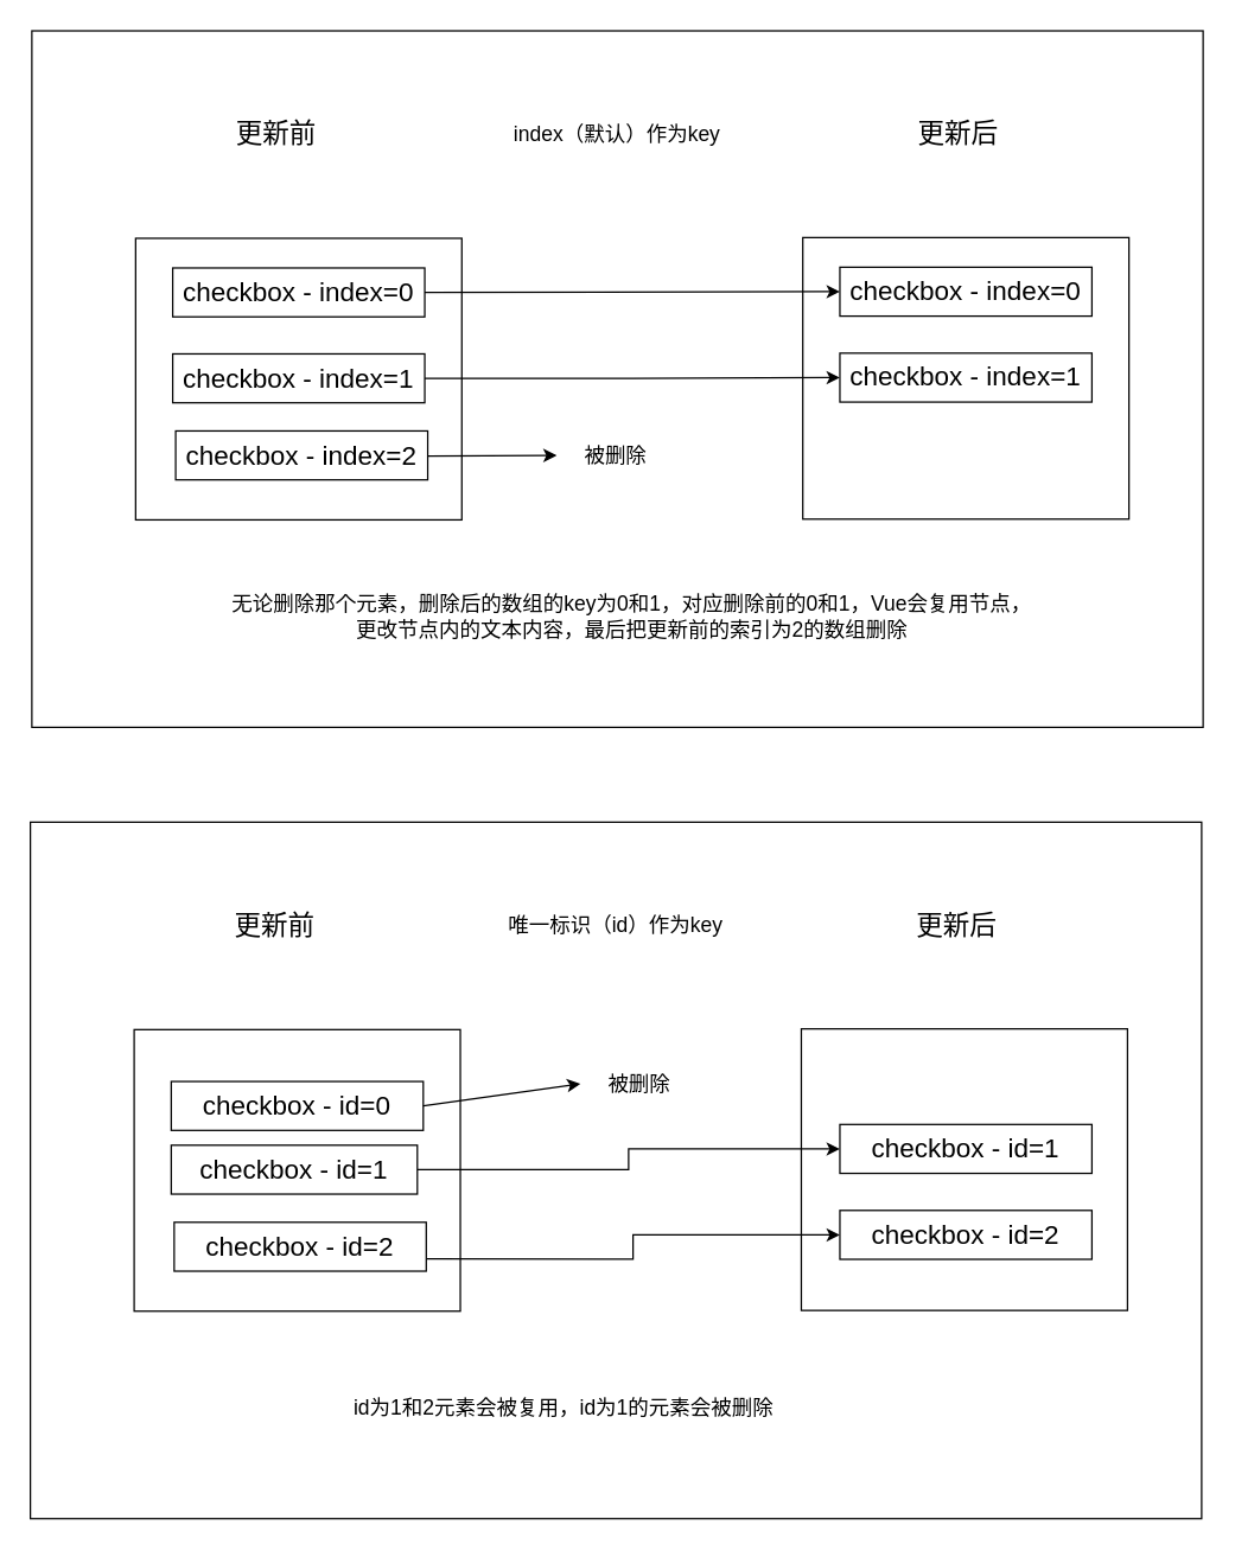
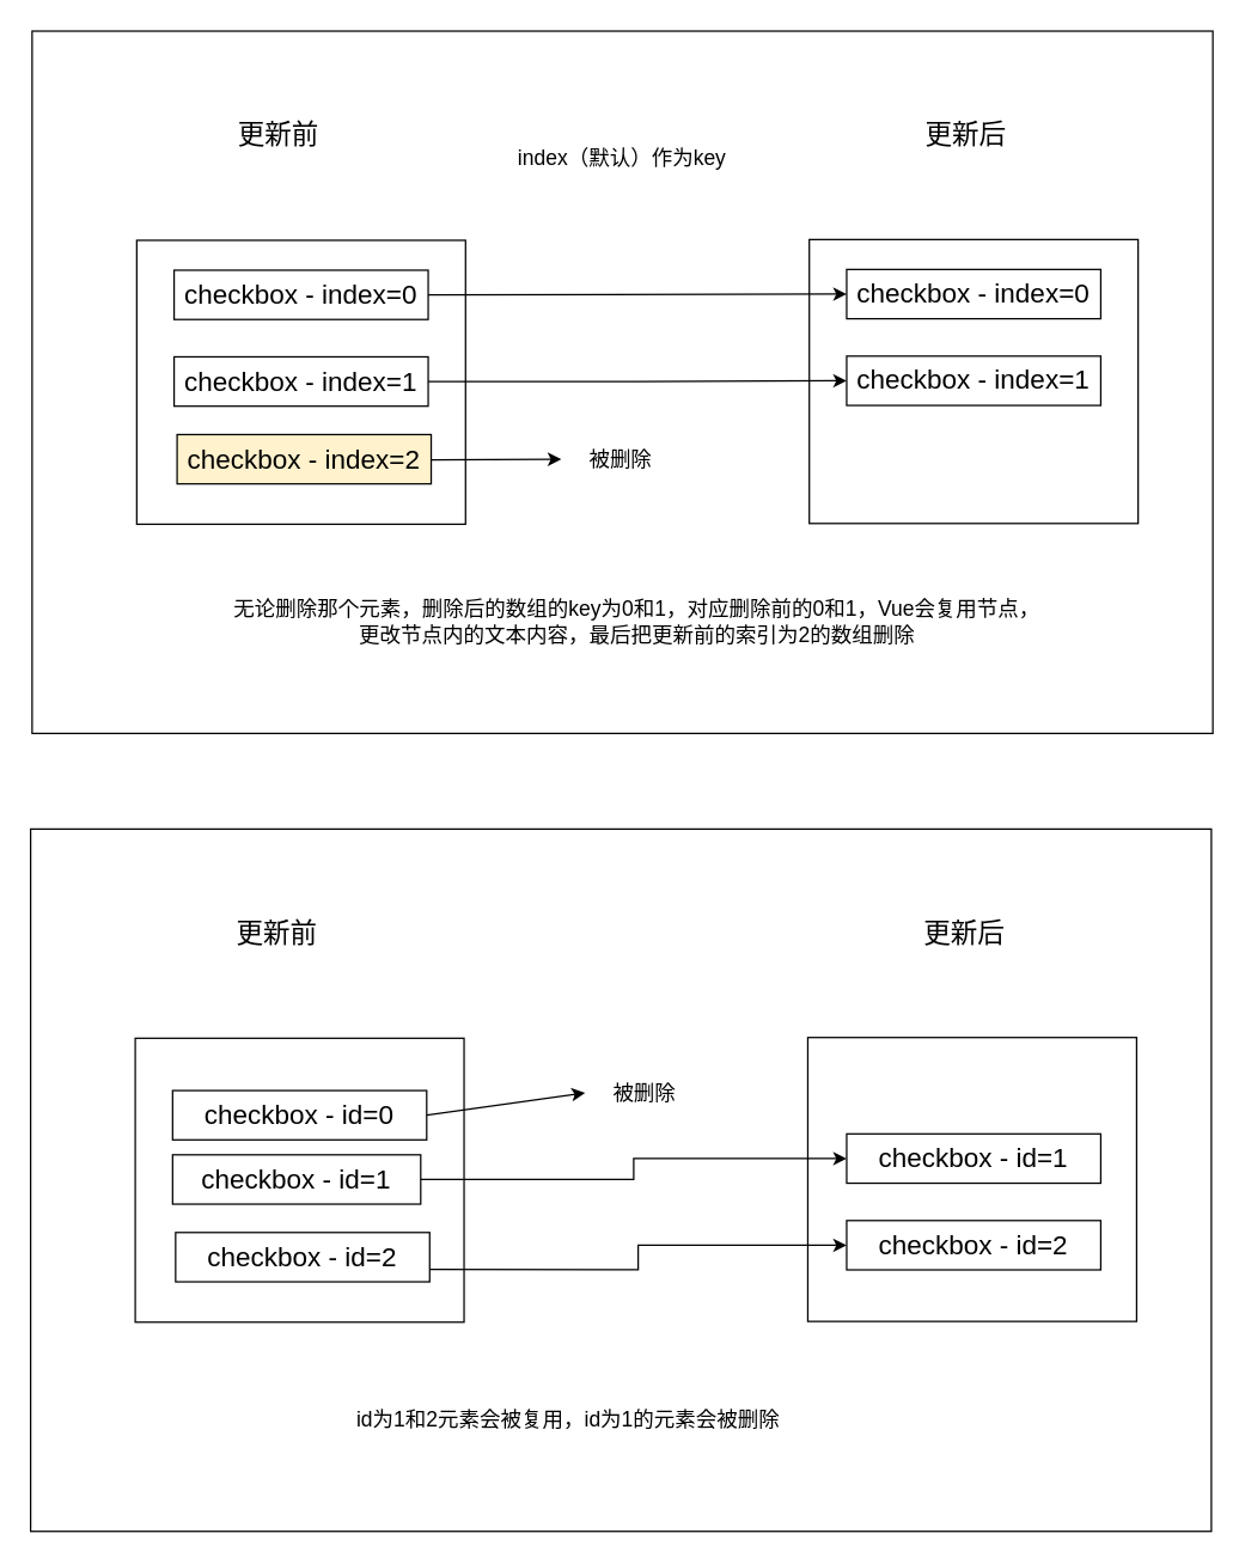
  <mxCell id="0" />
  <mxCell id="1" parent="0" />
  <mxCell id="2" value="" style="rounded=0;whiteSpace=wrap;html=1;" vertex="1" parent="1"><mxGeometry x="21" y="20" width="790" height="470" as="geometry" /></mxCell>
  <mxCell id="3" value="" style="rounded=0;whiteSpace=wrap;html=1;" vertex="1" parent="1"><mxGeometry x="541" y="159.5" width="220" height="190" as="geometry" /></mxCell>
  <mxCell id="4" value="" style="rounded=0;whiteSpace=wrap;html=1;" vertex="1" parent="1"><mxGeometry x="91" y="160" width="220" height="190" as="geometry" /></mxCell>
  <mxCell id="5" value="&lt;font style=&quot;font-size: 18px&quot;&gt;checkbox - index=0&lt;br&gt;&lt;/font&gt;" style="rounded=0;whiteSpace=wrap;html=1;" vertex="1" parent="1"><mxGeometry x="116" y="180" width="170" height="33" as="geometry" /></mxCell>
  <mxCell id="6" value="&lt;font style=&quot;font-size: 18px&quot;&gt;更新前&lt;/font&gt;" style="text;html=1;strokeColor=none;fillColor=none;align=center;verticalAlign=middle;whiteSpace=wrap;rounded=0;" vertex="1" parent="1"><mxGeometry x="121" y="80" width="130" height="20" as="geometry" /></mxCell>
  <mxCell id="7" value="&lt;font style=&quot;font-size: 18px&quot;&gt;更新后&lt;/font&gt;" style="text;html=1;strokeColor=none;fillColor=none;align=center;verticalAlign=middle;whiteSpace=wrap;rounded=0;" vertex="1" parent="1"><mxGeometry x="581" y="80" width="130" height="20" as="geometry" /></mxCell>
- <mxCell id="8" value="&lt;font style=&quot;font-size: 14px&quot;&gt;index（默认）作为key&lt;/font&gt;" style="text;html=1;strokeColor=none;fillColor=none;align=center;verticalAlign=middle;whiteSpace=wrap;rounded=0;" vertex="1" parent="1"><mxGeometry x="341" y="80" width="150" height="20" as="geometry" /></mxCell>
+ <mxCell id="8" value="&lt;font style=&quot;font-size: 14px&quot;&gt;index（默认）作为key&lt;/font&gt;" style="text;html=1;strokeColor=none;fillColor=none;align=center;verticalAlign=middle;whiteSpace=wrap;rounded=0;" vertex="1" parent="1"><mxGeometry x="341" y="95" width="150" height="20" as="geometry" /></mxCell>
  <mxCell id="9" style="edgeStyle=orthogonalEdgeStyle;rounded=0;orthogonalLoop=1;jettySize=auto;html=1;exitX=1;exitY=0.5;exitDx=0;exitDy=0;entryX=0;entryY=0.5;entryDx=0;entryDy=0;" edge="1" parent="1" source="10" target="13"><mxGeometry relative="1" as="geometry"><Array as="points"><mxPoint x="426" y="255" /></Array></mxGeometry></mxCell>
  <mxCell id="10" value="&lt;font style=&quot;font-size: 18px&quot;&gt;checkbox - index=1&lt;br&gt;&lt;/font&gt;" style="rounded=0;whiteSpace=wrap;html=1;" vertex="1" parent="1"><mxGeometry x="116" y="238" width="170" height="33" as="geometry" /></mxCell>
- <mxCell id="11" value="&lt;font style=&quot;font-size: 18px&quot;&gt;checkbox - index=2&lt;br&gt;&lt;/font&gt;" style="rounded=0;whiteSpace=wrap;html=1;" vertex="1" parent="1"><mxGeometry x="118" y="290" width="170" height="33" as="geometry" /></mxCell>
+ <mxCell id="11" value="&lt;font style=&quot;font-size: 18px&quot;&gt;checkbox - index=2&lt;br&gt;&lt;/font&gt;" style="rounded=0;whiteSpace=wrap;html=1;fillColor=#fff2cc;" vertex="1" parent="1"><mxGeometry x="118" y="290" width="170" height="33" as="geometry" /></mxCell>
  <mxCell id="12" value="&lt;font style=&quot;font-size: 18px&quot;&gt;checkbox - index=0&lt;br&gt;&lt;/font&gt;" style="rounded=0;whiteSpace=wrap;html=1;" vertex="1" parent="1"><mxGeometry x="566" y="179.5" width="170" height="33" as="geometry" /></mxCell>
  <mxCell id="13" value="&lt;font style=&quot;font-size: 18px&quot;&gt;checkbox - index=1&lt;br&gt;&lt;/font&gt;" style="rounded=0;whiteSpace=wrap;html=1;" vertex="1" parent="1"><mxGeometry x="566" y="237.5" width="170" height="33" as="geometry" /></mxCell>
  <mxCell id="14" value="" style="endArrow=classic;html=1;exitX=1;exitY=0.5;exitDx=0;exitDy=0;entryX=0;entryY=0.5;entryDx=0;entryDy=0;" edge="1" parent="1" source="5" target="12"><mxGeometry width="50" height="50" relative="1" as="geometry"><mxPoint x="361" y="290" as="sourcePoint" /><mxPoint x="411" y="240" as="targetPoint" /></mxGeometry></mxCell>
  <mxCell id="15" value="&lt;font style=&quot;font-size: 14px&quot;&gt;被删除&lt;/font&gt;" style="text;html=1;strokeColor=none;fillColor=none;align=center;verticalAlign=middle;whiteSpace=wrap;rounded=0;" vertex="1" parent="1"><mxGeometry x="375" y="298" width="80" height="17" as="geometry" /></mxCell>
  <mxCell id="16" value="" style="endArrow=classic;html=1;entryX=0;entryY=0.5;entryDx=0;entryDy=0;" edge="1" parent="1" target="15"><mxGeometry width="50" height="50" relative="1" as="geometry"><mxPoint x="288" y="307" as="sourcePoint" /><mxPoint x="338" y="253" as="targetPoint" /></mxGeometry></mxCell>
  <mxCell id="17" value="&lt;font style=&quot;font-size: 14px&quot;&gt;无论删除那个元素，删除后的数组的key为0和1，对应删除前的0和1，Vue会复用节点，更改节点内的文本内容，最后把更新前的索引为2的数组删除&lt;/font&gt;" style="text;html=1;strokeColor=none;fillColor=none;align=center;verticalAlign=middle;whiteSpace=wrap;rounded=0;" vertex="1" parent="1"><mxGeometry x="151" y="380" width="550" height="70" as="geometry" /></mxCell>
  <mxCell id="18" value="" style="rounded=0;whiteSpace=wrap;html=1;" vertex="1" parent="1"><mxGeometry x="20" y="554" width="790" height="470" as="geometry" /></mxCell>
  <mxCell id="19" value="" style="rounded=0;whiteSpace=wrap;html=1;" vertex="1" parent="1"><mxGeometry x="540" y="693.5" width="220" height="190" as="geometry" /></mxCell>
  <mxCell id="20" value="" style="rounded=0;whiteSpace=wrap;html=1;" vertex="1" parent="1"><mxGeometry x="90" y="694" width="220" height="190" as="geometry" /></mxCell>
  <mxCell id="21" value="&lt;font style=&quot;font-size: 18px&quot;&gt;checkbox - id=0&lt;br&gt;&lt;/font&gt;" style="rounded=0;whiteSpace=wrap;html=1;" vertex="1" parent="1"><mxGeometry x="115" y="729" width="170" height="33" as="geometry" /></mxCell>
  <mxCell id="22" value="&lt;font style=&quot;font-size: 18px&quot;&gt;更新前&lt;/font&gt;" style="text;html=1;strokeColor=none;fillColor=none;align=center;verticalAlign=middle;whiteSpace=wrap;rounded=0;" vertex="1" parent="1"><mxGeometry x="120" y="614" width="130" height="20" as="geometry" /></mxCell>
  <mxCell id="23" value="&lt;font style=&quot;font-size: 18px&quot;&gt;更新后&lt;/font&gt;" style="text;html=1;strokeColor=none;fillColor=none;align=center;verticalAlign=middle;whiteSpace=wrap;rounded=0;" vertex="1" parent="1"><mxGeometry x="580" y="614" width="130" height="20" as="geometry" /></mxCell>
- <mxCell id="24" value="&lt;font style=&quot;font-size: 14px&quot;&gt;唯一标识（id）作为key&lt;/font&gt;" style="text;html=1;strokeColor=none;fillColor=none;align=center;verticalAlign=middle;whiteSpace=wrap;rounded=0;" vertex="1" parent="1"><mxGeometry x="340" y="614" width="150" height="20" as="geometry" /></mxCell>
  <mxCell id="25" style="edgeStyle=orthogonalEdgeStyle;rounded=0;orthogonalLoop=1;jettySize=auto;html=1;exitX=1;exitY=0.5;exitDx=0;exitDy=0;entryX=0;entryY=0.5;entryDx=0;entryDy=0;" edge="1" parent="1" source="26" target="29"><mxGeometry relative="1" as="geometry" /></mxCell>
  <mxCell id="26" value="&lt;font style=&quot;font-size: 18px&quot;&gt;checkbox - id=1&lt;br&gt;&lt;/font&gt;" style="rounded=0;whiteSpace=wrap;html=1;" vertex="1" parent="1"><mxGeometry x="115" y="772" width="166" height="33" as="geometry" /></mxCell>
  <mxCell id="27" style="edgeStyle=orthogonalEdgeStyle;rounded=0;orthogonalLoop=1;jettySize=auto;html=1;exitX=1;exitY=0.75;exitDx=0;exitDy=0;entryX=0;entryY=0.5;entryDx=0;entryDy=0;" edge="1" parent="1" source="28" target="30"><mxGeometry relative="1" as="geometry" /></mxCell>
  <mxCell id="28" value="&lt;font style=&quot;font-size: 18px&quot;&gt;checkbox - id=2&lt;br&gt;&lt;/font&gt;" style="rounded=0;whiteSpace=wrap;html=1;" vertex="1" parent="1"><mxGeometry x="117" y="824" width="170" height="33" as="geometry" /></mxCell>
  <mxCell id="29" value="&lt;font style=&quot;font-size: 18px&quot;&gt;checkbox - id=1&lt;br&gt;&lt;/font&gt;" style="rounded=0;whiteSpace=wrap;html=1;" vertex="1" parent="1"><mxGeometry x="566" y="758" width="170" height="33" as="geometry" /></mxCell>
  <mxCell id="30" value="&lt;font style=&quot;font-size: 18px&quot;&gt;checkbox - id=2&lt;br&gt;&lt;/font&gt;" style="rounded=0;whiteSpace=wrap;html=1;" vertex="1" parent="1"><mxGeometry x="566" y="816" width="170" height="33" as="geometry" /></mxCell>
  <mxCell id="31" value="&lt;font style=&quot;font-size: 14px&quot;&gt;被删除&lt;/font&gt;" style="text;html=1;strokeColor=none;fillColor=none;align=center;verticalAlign=middle;whiteSpace=wrap;rounded=0;" vertex="1" parent="1"><mxGeometry x="391" y="722" width="80" height="17" as="geometry" /></mxCell>
  <mxCell id="32" value="" style="endArrow=classic;html=1;entryX=0;entryY=0.5;entryDx=0;entryDy=0;exitX=1;exitY=0.5;exitDx=0;exitDy=0;" edge="1" target="31" parent="1" source="21"><mxGeometry width="50" height="50" relative="1" as="geometry"><mxPoint x="287" y="841" as="sourcePoint" /><mxPoint x="337" y="787" as="targetPoint" /></mxGeometry></mxCell>
  <mxCell id="33" value="&lt;span style=&quot;font-size: 14px&quot;&gt;id为1和2元素会被复用，id为1的元素会被删除&lt;br&gt;&lt;/span&gt;" style="text;html=1;strokeColor=none;fillColor=none;align=center;verticalAlign=middle;whiteSpace=wrap;rounded=0;" vertex="1" parent="1"><mxGeometry x="105" y="914" width="550" height="70" as="geometry" /></mxCell>
